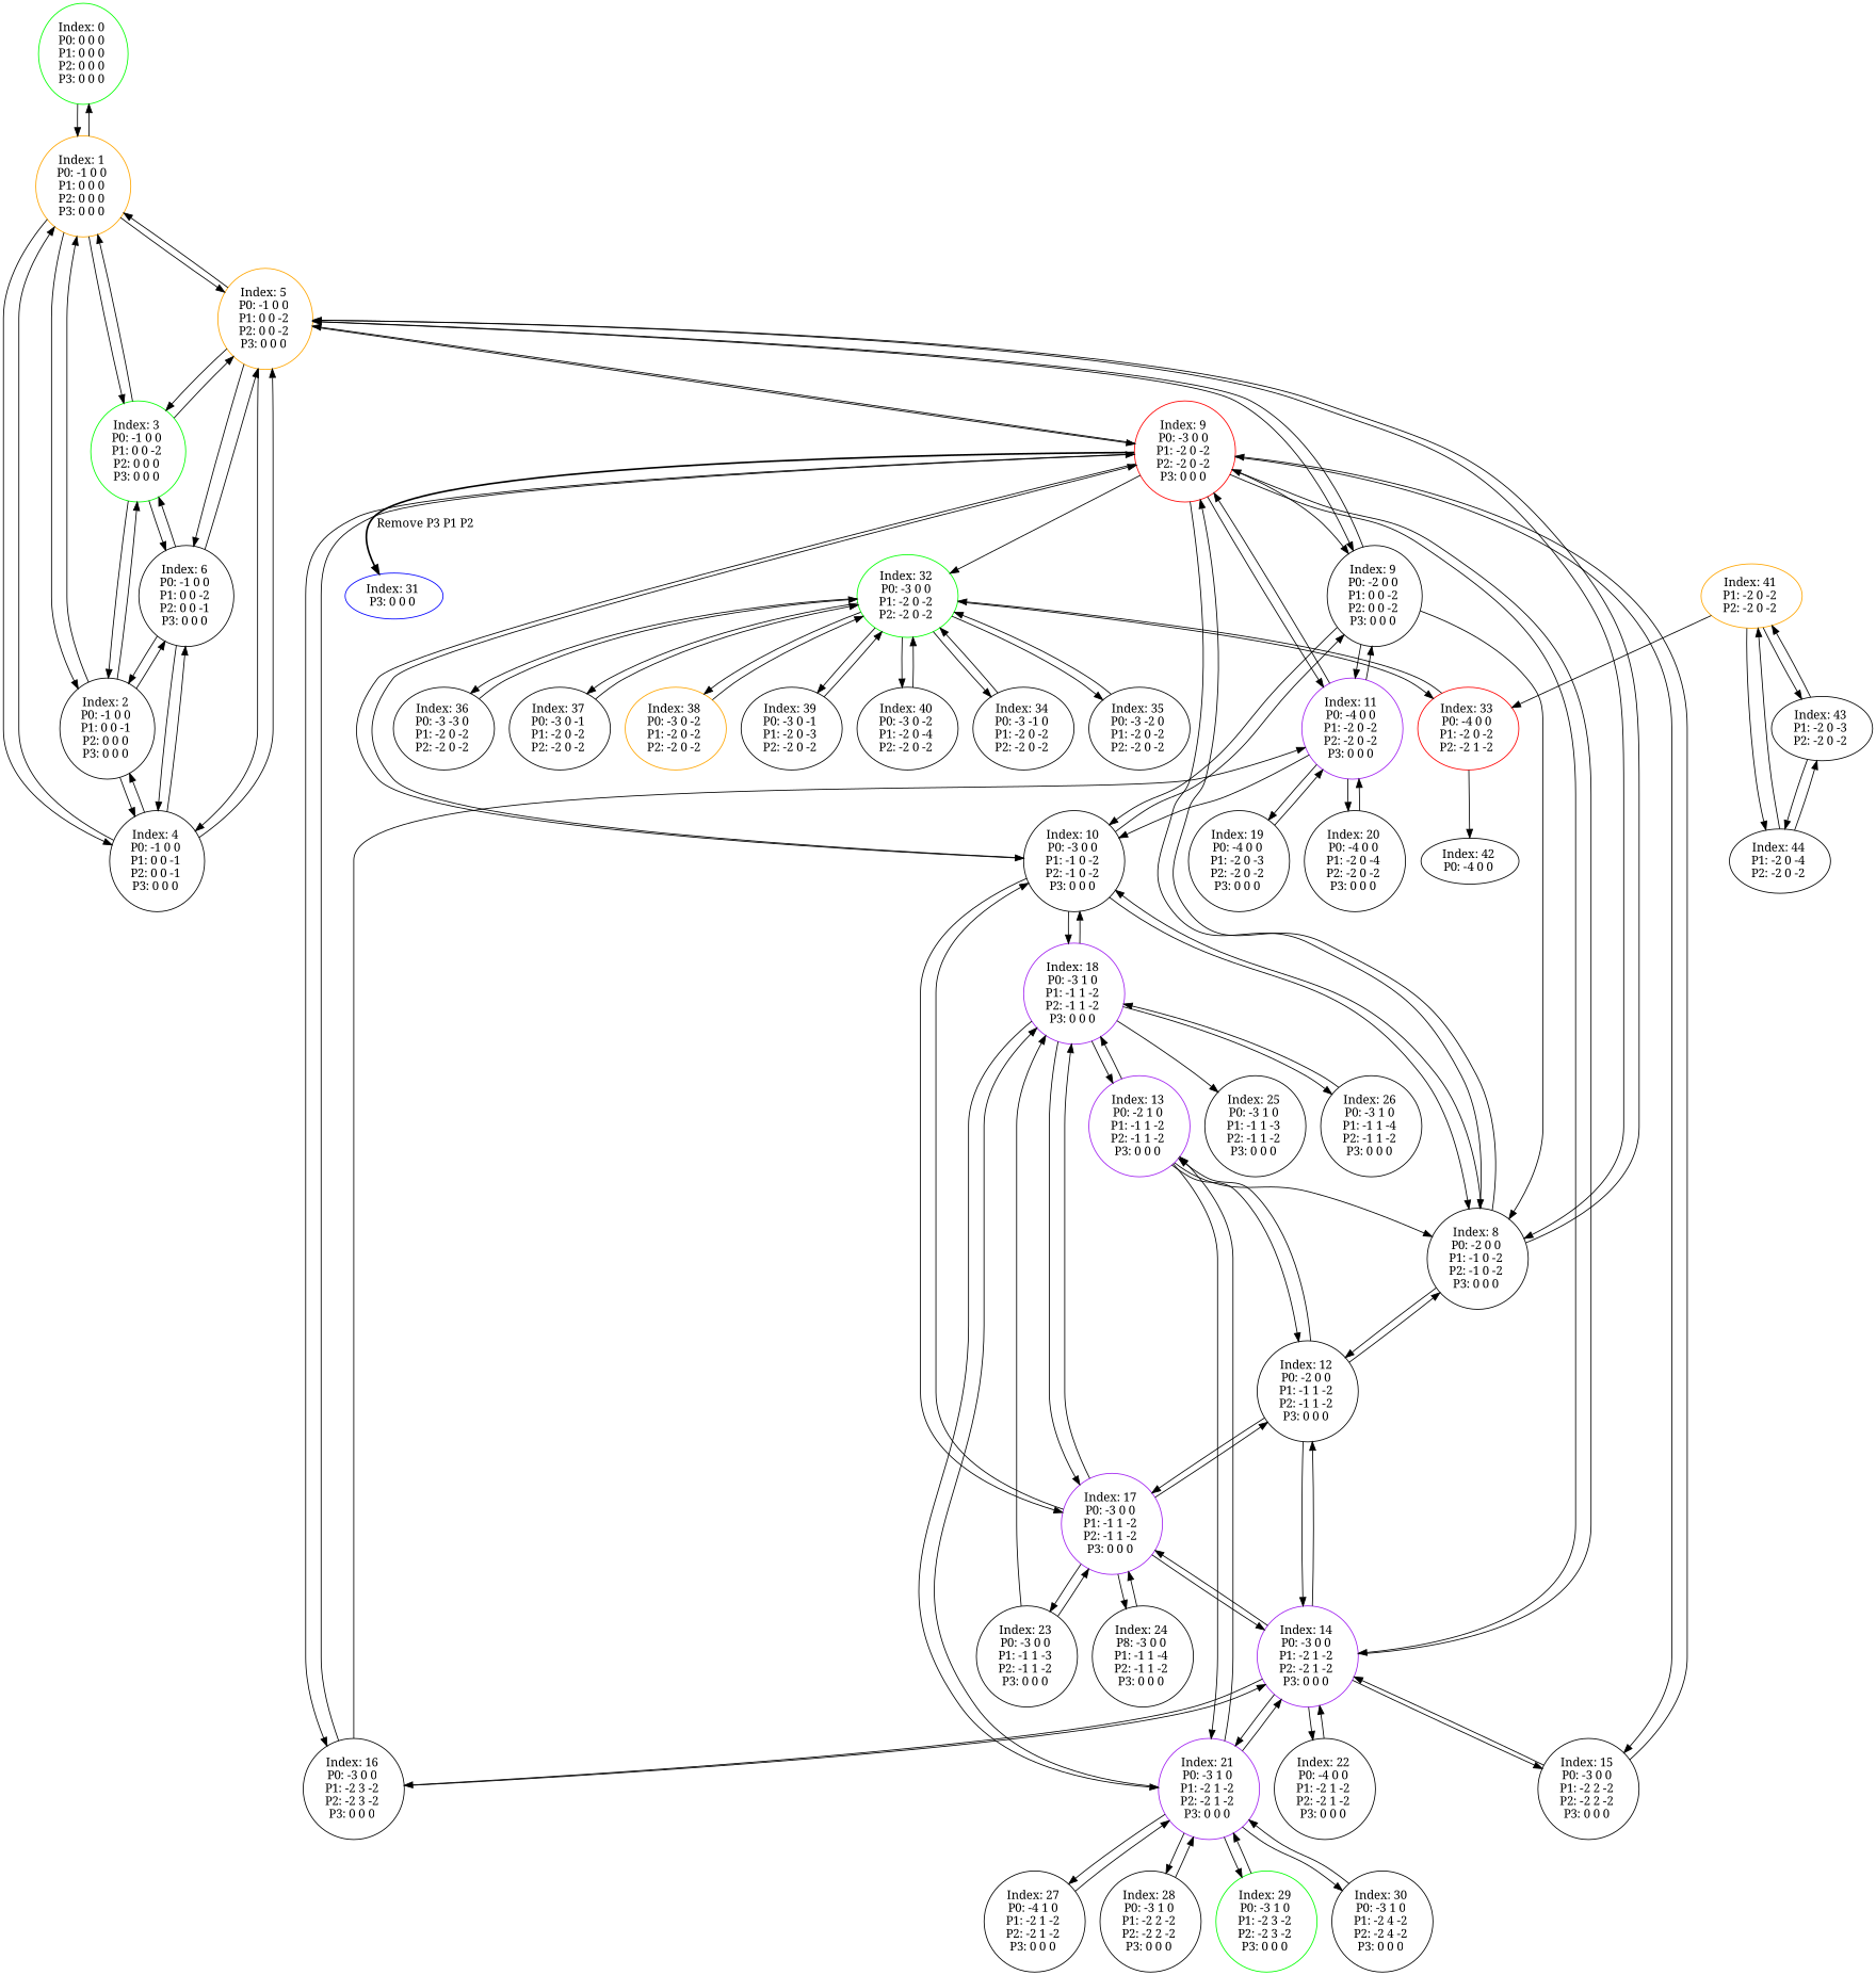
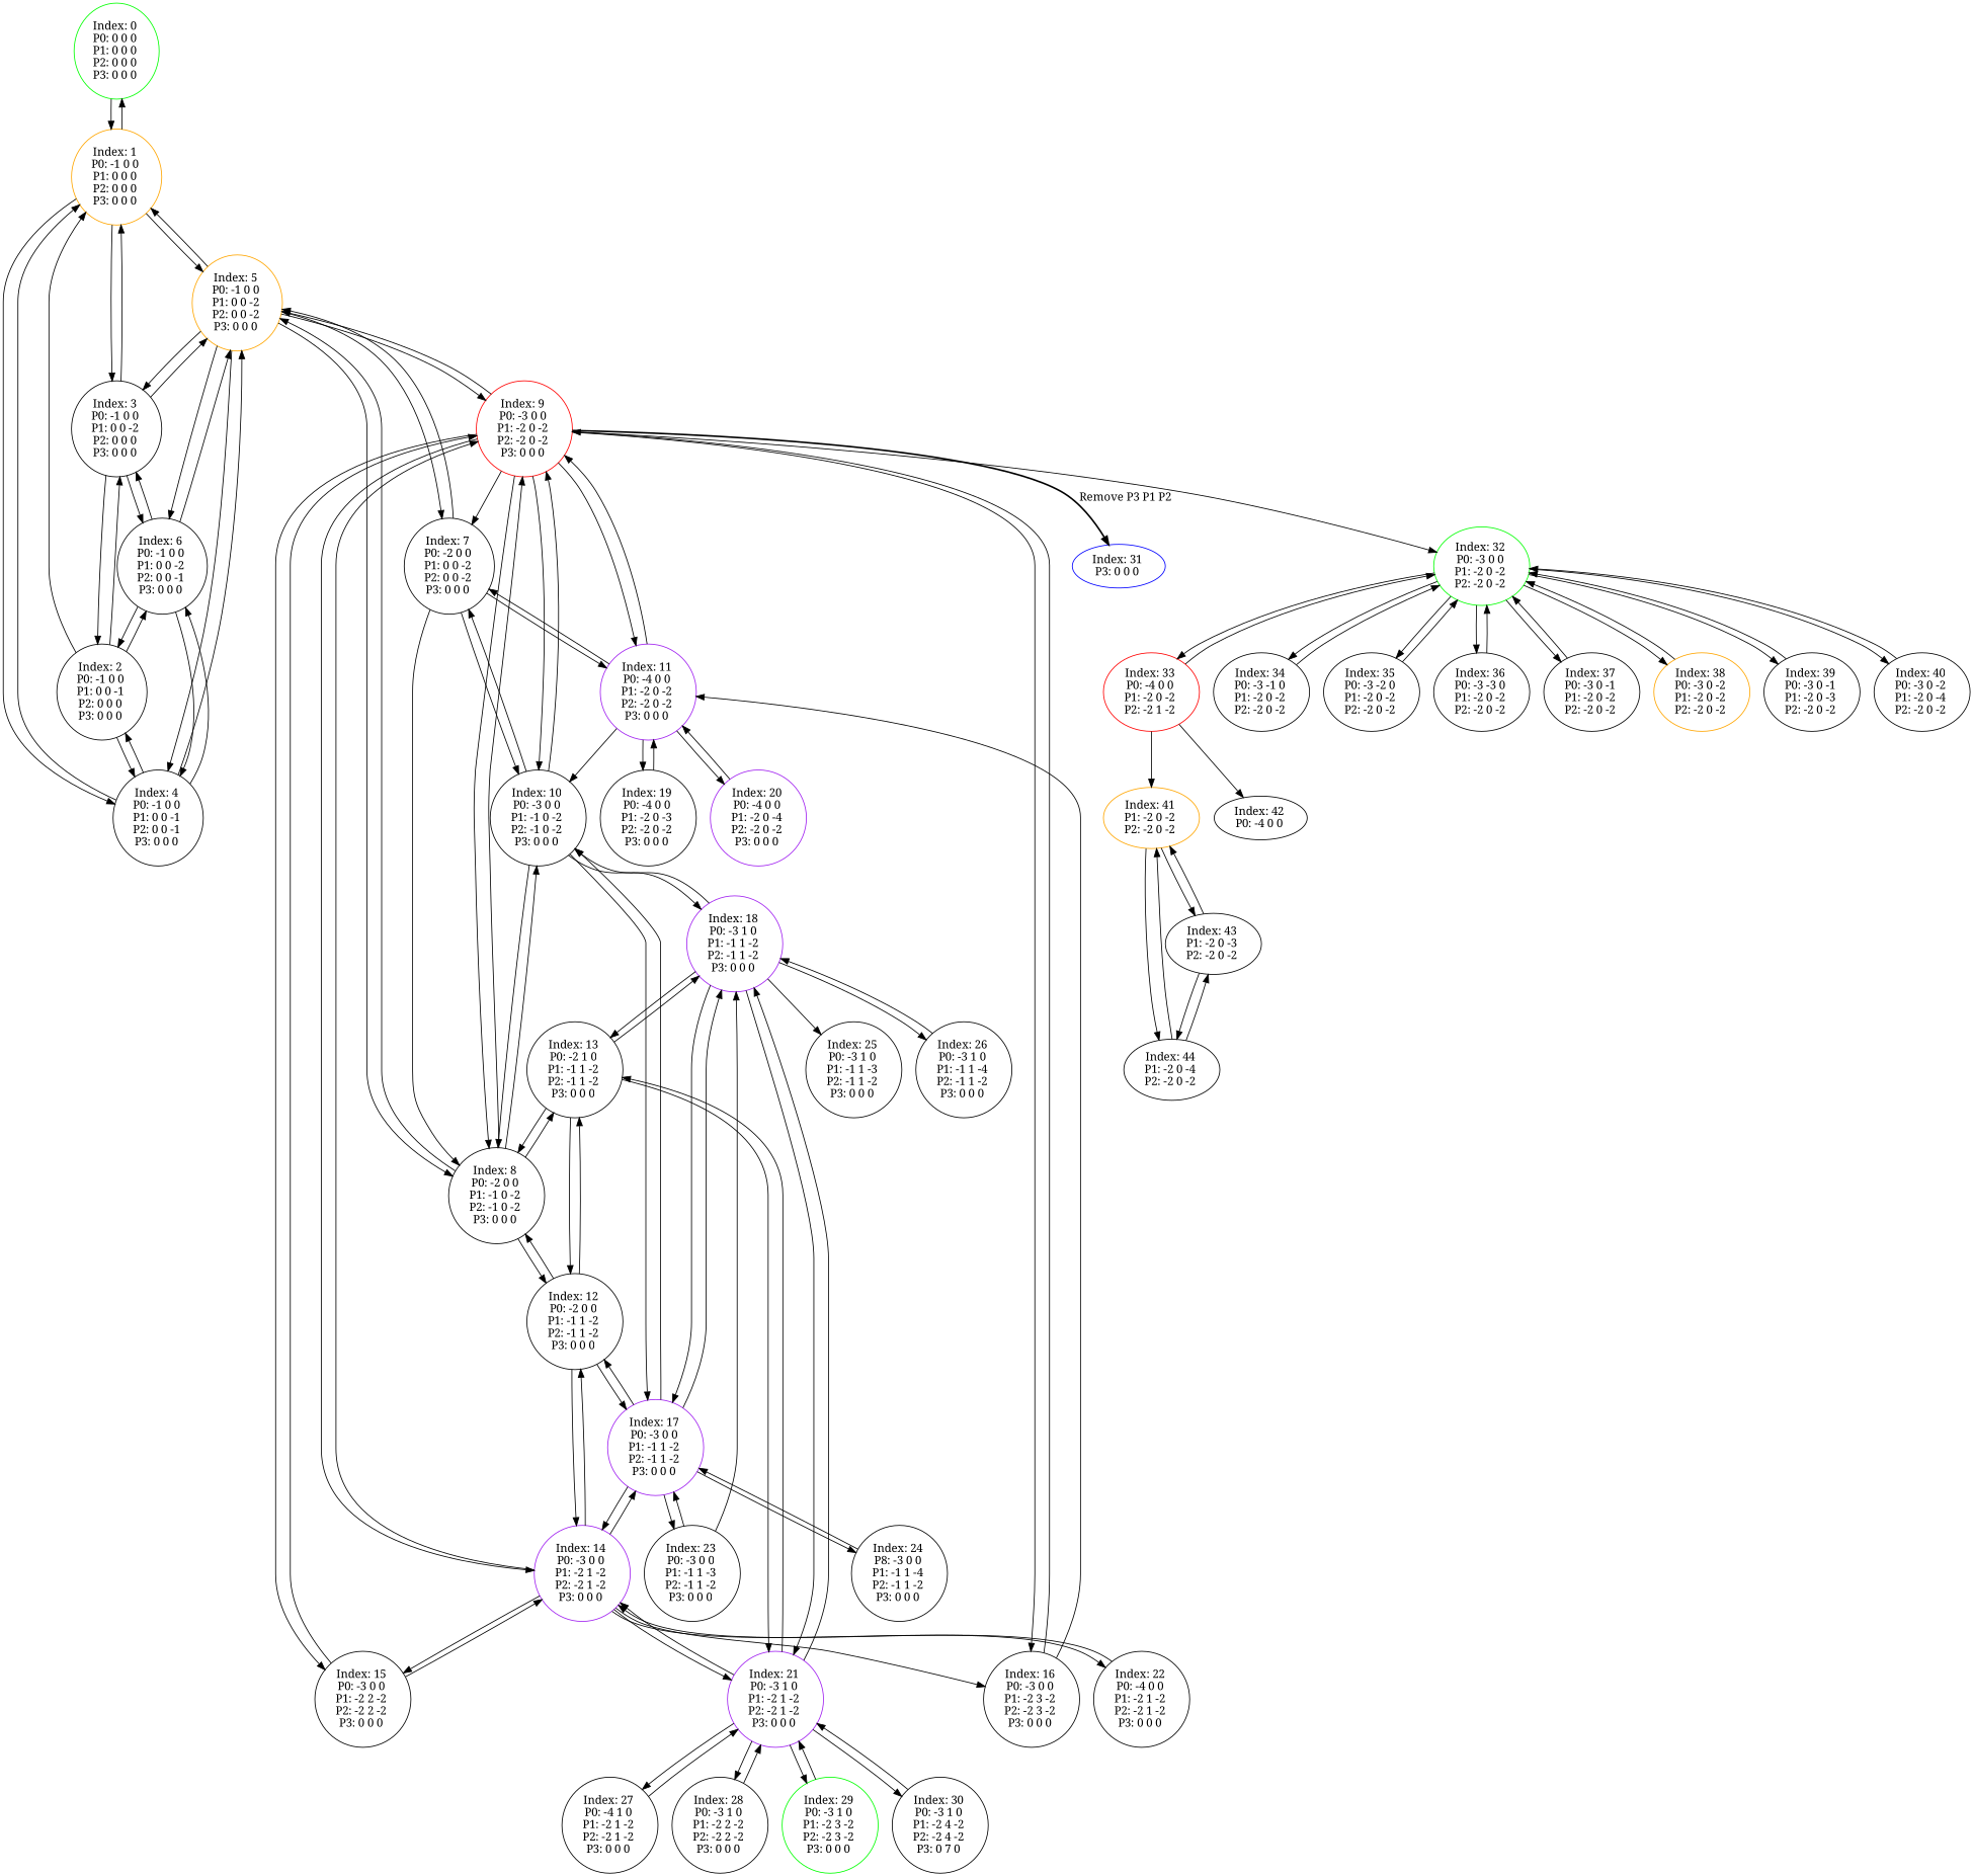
  digraph {
    color=black
    fontname="Noto Serif"
    node [fontname="Noto Serif"]
    edge [fontname="Noto Serif"]
    n1 [color=green label="Index: 0 \nP0: 0 0 0 \nP1: 0 0 0 \nP2: 0 0 0 \nP3: 0 0 0 \n"]
    n2 [color=orange label="Index: 1 \nP0: -1 0 0 \nP1: 0 0 0 \nP2: 0 0 0 \nP3: 0 0 0 \n"]
    n3 [label="Index: 2 \nP0: -1 0 0 \nP1: 0 0 -1 \nP2: 0 0 0 \nP3: 0 0 0 \n"]
-   n4 [label="Index: 3 \nP0: -1 0 0 \nP1: 0 0 -2 \nP2: 0 0 0 \nP3: 0 0 0 \n" color=green]
+   n4 [label="Index: 3 \nP0: -1 0 0 \nP1: 0 0 -2 \nP2: 0 0 0 \nP3: 0 0 0 \n"]
    n5 [label="Index: 4 \nP0: -1 0 0 \nP1: 0 0 -1 \nP2: 0 0 -1 \nP3: 0 0 0 \n"]
    n6 [color=orange label="Index: 5 \nP0: -1 0 0 \nP1: 0 0 -2 \nP2: 0 0 -2 \nP3: 0 0 0 \n"]
    n7 [label="Index: 6 \nP0: -1 0 0 \nP1: 0 0 -2 \nP2: 0 0 -1 \nP3: 0 0 0 \n"]
-   n8 [label="Index: 9 \nP0: -2 0 0 \nP1: 0 0 -2 \nP2: 0 0 -2 \nP3: 0 0 0 \n"]
+   n8 [label="Index: 7 \nP0: -2 0 0 \nP1: 0 0 -2 \nP2: 0 0 -2 \nP3: 0 0 0 \n"]
    n9 [label="Index: 8 \nP0: -2 0 0 \nP1: -1 0 -2 \nP2: -1 0 -2 \nP3: 0 0 0 \n"]
    n10 [color=red label="Index: 9 \nP0: -3 0 0 \nP1: -2 0 -2 \nP2: -2 0 -2 \nP3: 0 0 0 \n"]
    n11 [label="Index: 10 \nP0: -3 0 0 \nP1: -1 0 -2 \nP2: -1 0 -2 \nP3: 0 0 0 \n"]
    n12 [color=purple label="Index: 11 \nP0: -4 0 0 \nP1: -2 0 -2 \nP2: -2 0 -2 \nP3: 0 0 0 \n"]
    n13 [label="Index: 12 \nP0: -2 0 0 \nP1: -1 1 -2 \nP2: -1 1 -2 \nP3: 0 0 0 \n"]
-   n14 [label="Index: 13 \nP0: -2 1 0 \nP1: -1 1 -2 \nP2: -1 1 -2 \nP3: 0 0 0 \n" color=purple]
+   n14 [label="Index: 13 \nP0: -2 1 0 \nP1: -1 1 -2 \nP2: -1 1 -2 \nP3: 0 0 0 \n"]
    n15 [color=purple label="Index: 14 \nP0: -3 0 0 \nP1: -2 1 -2 \nP2: -2 1 -2 \nP3: 0 0 0 \n"]
    n16 [label="Index: 15 \nP0: -3 0 0 \nP1: -2 2 -2 \nP2: -2 2 -2 \nP3: 0 0 0 \n"]
    n17 [label="Index: 16 \nP0: -3 0 0 \nP1: -2 3 -2 \nP2: -2 3 -2 \nP3: 0 0 0 \n"]
    n18 [color=blue label="Index: 31 \nP3: 0 0 0 \n"]
    n19 [color=green label="Index: 32 \nP0: -3 0 0 \nP1: -2 0 -2 \nP2: -2 0 -2 \n"]
    n20 [color=purple label="Index: 17 \nP0: -3 0 0 \nP1: -1 1 -2 \nP2: -1 1 -2 \nP3: 0 0 0 \n"]
    n21 [color=purple label="Index: 18 \nP0: -3 1 0 \nP1: -1 1 -2 \nP2: -1 1 -2 \nP3: 0 0 0 \n"]
    n22 [label="Index: 19 \nP0: -4 0 0 \nP1: -2 0 -3 \nP2: -2 0 -2 \nP3: 0 0 0 \n"]
-   n23 [label="Index: 20 \nP0: -4 0 0 \nP1: -2 0 -4 \nP2: -2 0 -2 \nP3: 0 0 0 \n"]
+   n23 [label="Index: 20 \nP0: -4 0 0 \nP1: -2 0 -4 \nP2: -2 0 -2 \nP3: 0 0 0 \n" color=purple]
    n24 [color=purple label="Index: 21 \nP0: -3 1 0 \nP1: -2 1 -2 \nP2: -2 1 -2 \nP3: 0 0 0 \n"]
    n25 [label="Index: 22 \nP0: -4 0 0 \nP1: -2 1 -2 \nP2: -2 1 -2 \nP3: 0 0 0 \n"]
    n26 [color=red label="Index: 33 \nP0: -4 0 0 \nP1: -2 0 -2 \nP2: -2 1 -2 \n"]
    n27 [label="Index: 34 \nP0: -3 -1 0 \nP1: -2 0 -2 \nP2: -2 0 -2 \n"]
    n28 [label="Index: 35 \nP0: -3 -2 0 \nP1: -2 0 -2 \nP2: -2 0 -2 \n"]
    n29 [label="Index: 36 \nP0: -3 -3 0 \nP1: -2 0 -2 \nP2: -2 0 -2 \n"]
    n30 [label="Index: 37 \nP0: -3 0 -1 \nP1: -2 0 -2 \nP2: -2 0 -2 \n"]
    n31 [color=orange label="Index: 38 \nP0: -3 0 -2 \nP1: -2 0 -2 \nP2: -2 0 -2 \n"]
    n32 [label="Index: 39 \nP0: -3 0 -1 \nP1: -2 0 -3 \nP2: -2 0 -2 \n"]
    n33 [label="Index: 40 \nP0: -3 0 -2 \nP1: -2 0 -4 \nP2: -2 0 -2 \n"]
    n34 [label="Index: 23 \nP0: -3 0 0 \nP1: -1 1 -3 \nP2: -1 1 -2 \nP3: 0 0 0 \n"]
    n35 [label="Index: 24 \nP8: -3 0 0 \nP1: -1 1 -4 \nP2: -1 1 -2 \nP3: 0 0 0 \n"]
    n36 [label="Index: 25 \nP0: -3 1 0 \nP1: -1 1 -3 \nP2: -1 1 -2 \nP3: 0 0 0 \n"]
    n37 [label="Index: 26 \nP0: -3 1 0 \nP1: -1 1 -4 \nP2: -1 1 -2 \nP3: 0 0 0 \n"]
    n38 [label="Index: 27 \nP0: -4 1 0 \nP1: -2 1 -2 \nP2: -2 1 -2 \nP3: 0 0 0 \n"]
    n39 [label="Index: 28 \nP0: -3 1 0 \nP1: -2 2 -2 \nP2: -2 2 -2 \nP3: 0 0 0 \n"]
    n40 [color=green label="Index: 29 \nP0: -3 1 0 \nP1: -2 3 -2 \nP2: -2 3 -2 \nP3: 0 0 0 \n"]
-   n41 [label="Index: 30 \nP0: -3 1 0 \nP1: -2 4 -2 \nP2: -2 4 -2 \nP3: 0 0 0 \n"]
+   n41 [label="Index: 30 \nP0: -3 1 0 \nP1: -2 4 -2 \nP2: -2 4 -2 \nP3: 0 7 0 \n"]
    n42 [color=orange label="Index: 41 \nP1: -2 0 -2 \nP2: -2 0 -2 \n"]
    n43 [label="Index: 42 \nP0: -4 0 0 \n"]
    n44 [label="Index: 43 \nP1: -2 0 -3 \nP2: -2 0 -2 \n"]
    n45 [label="Index: 44 \nP1: -2 0 -4 \nP2: -2 0 -2 \n"]
    n1 -> n2
    n2 -> n1
-   n2 -> n3
    n2 -> n4
    n2 -> n5
    n2 -> n6
    n3 -> n2
    n3 -> n4
    n3 -> n5
    n3 -> n7
    n4 -> n2
    n4 -> n3
    n4 -> n6
    n4 -> n7
    n5 -> n2
    n5 -> n3
    n5 -> n6
    n5 -> n7
    n6 -> n2
    n6 -> n4
    n6 -> n5
    n6 -> n7
    n6 -> n8
    n6 -> n9
    n6 -> n10
    n7 -> n3
    n7 -> n4
    n7 -> n5
    n7 -> n6
    n8 -> n6
    n8 -> n9
    n8 -> n11
    n8 -> n12
    n9 -> n6
    n9 -> n10
    n9 -> n11
    n9 -> n13
+   n9 -> n14
    n10 -> n6
    n10 -> n8
    n10 -> n9
    n10 -> n11
    n10 -> n12
    n10 -> n15
    n10 -> n16
    n10 -> n17
    n10 -> n18 [label=" Remove P3 P1 P2 " style=bold]
    n10 -> n19
    n11 -> n8
    n11 -> n9
    n11 -> n10
    n11 -> n20
    n11 -> n21
    n12 -> n8
    n12 -> n10
    n12 -> n11
    n12 -> n22
    n12 -> n23
    n13 -> n9
    n13 -> n14
    n13 -> n15
    n13 -> n20
    n14 -> n9
    n14 -> n13
    n14 -> n21
    n14 -> n24
    n15 -> n10
    n15 -> n13
    n15 -> n16
    n15 -> n17
    n15 -> n20
    n15 -> n24
    n15 -> n25
    n16 -> n10
    n16 -> n15
    n17 -> n10
    n17 -> n12
-   n17 -> n15
    n19 -> n26
    n19 -> n27
    n19 -> n28
    n19 -> n29
    n19 -> n30
    n19 -> n31
    n19 -> n32
    n19 -> n33
    n20 -> n11
    n20 -> n13
    n20 -> n15
    n20 -> n21
    n20 -> n34
    n20 -> n35
    n21 -> n11
    n21 -> n14
    n21 -> n20
    n21 -> n24
    n21 -> n36
    n21 -> n37
    n22 -> n12
    n23 -> n12
    n24 -> n14
    n24 -> n15
    n24 -> n21
    n24 -> n38
    n24 -> n39
    n24 -> n40
    n24 -> n41
    n25 -> n15
    n26 -> n19
-   n42 -> n26
+   n26 -> n42
    n26 -> n43
    n27 -> n19
    n28 -> n19
    n29 -> n19
    n30 -> n19
    n31 -> n19
    n32 -> n19
    n33 -> n19
    n34 -> n20
    n34 -> n21
    n35 -> n20
    n37 -> n21
    n38 -> n24
    n39 -> n24
    n40 -> n24
    n41 -> n24
    n42 -> n44
    n42 -> n45
    n44 -> n42
    n44 -> n45
    n45 -> n42
    n45 -> n44
  }
